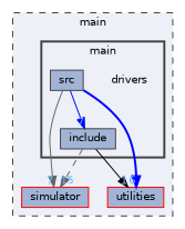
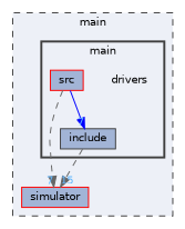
  digraph {
    compound=true
    node [fontname=Helvetica fontsize=10 shape=box color=grey25 fillcolor="#a2b4d6" style=filled]
    edge [color=gray40 fontcolor=steelblue1 fontname=Helvetica fontsize=10 headlabel=7 labeldistance=1.5 labelfontname=Helvetica labelfontsize=10 style=dashed]
    n1 [height=0.2 label=drivers shape=plaintext width=0.4 color="" fillcolor="" style=""]
    n2 [height=0.2 label=include width=0.4]
-   n3 [height=0.2 label=src width=0.4]
+   n3 [color=red height=0.2 label=src width=0.4]
    n4 [color=red height=0.2 label=simulator width=0.4]
-   n5 [color=red height=0.2 label=utilities width=0.4]
    subgraph cluster_1 {
      bgcolor="#edf0f7"
      fontname=Helvetica
      fontsize=10
      label=main
      pencolor=grey25
      style="filled,dashed"
      n4
-     n5
      subgraph cluster_2 {
        bgcolor="#edf0f7"
        fontname=Helvetica
        fontsize=10
        pencolor=grey25
        style="filled,bold"
        n1
        n2
        n3
      }
    }
    n2 -> n4 [headlabel=15]
-   n2 -> n5 [color=black headlabel=1 style=solid]
    n3 -> n2 [color=blue style=solid]
-   n3 -> n4 [style=solid]
-   n3 -> n5 [color=blue headlabel=6 style=bold]
+   n3 -> n4
  }
